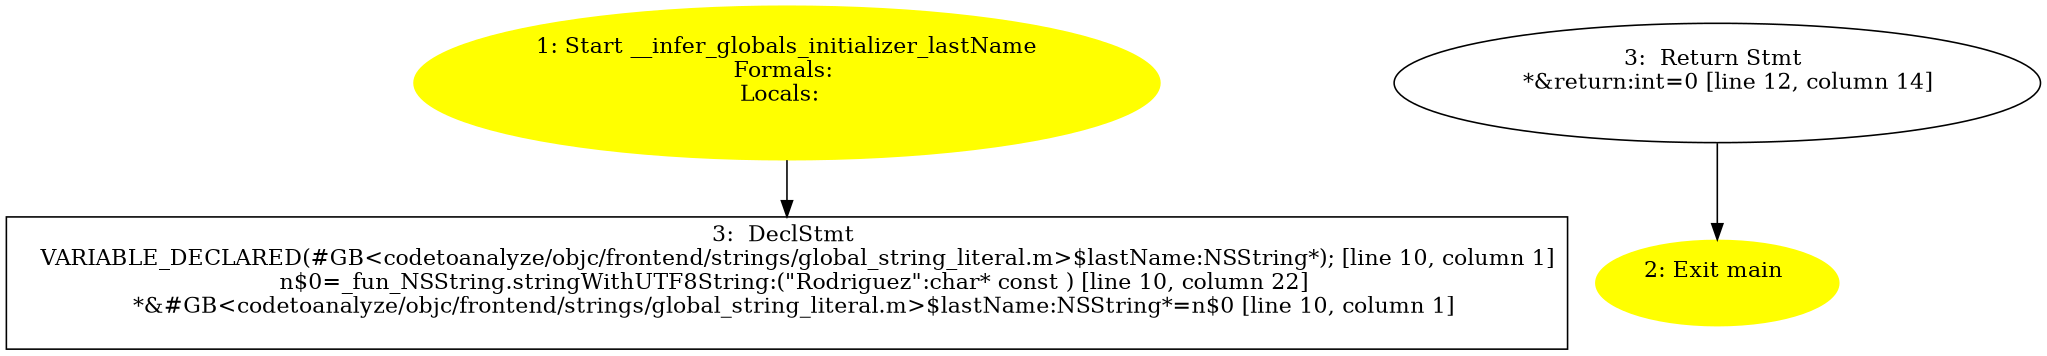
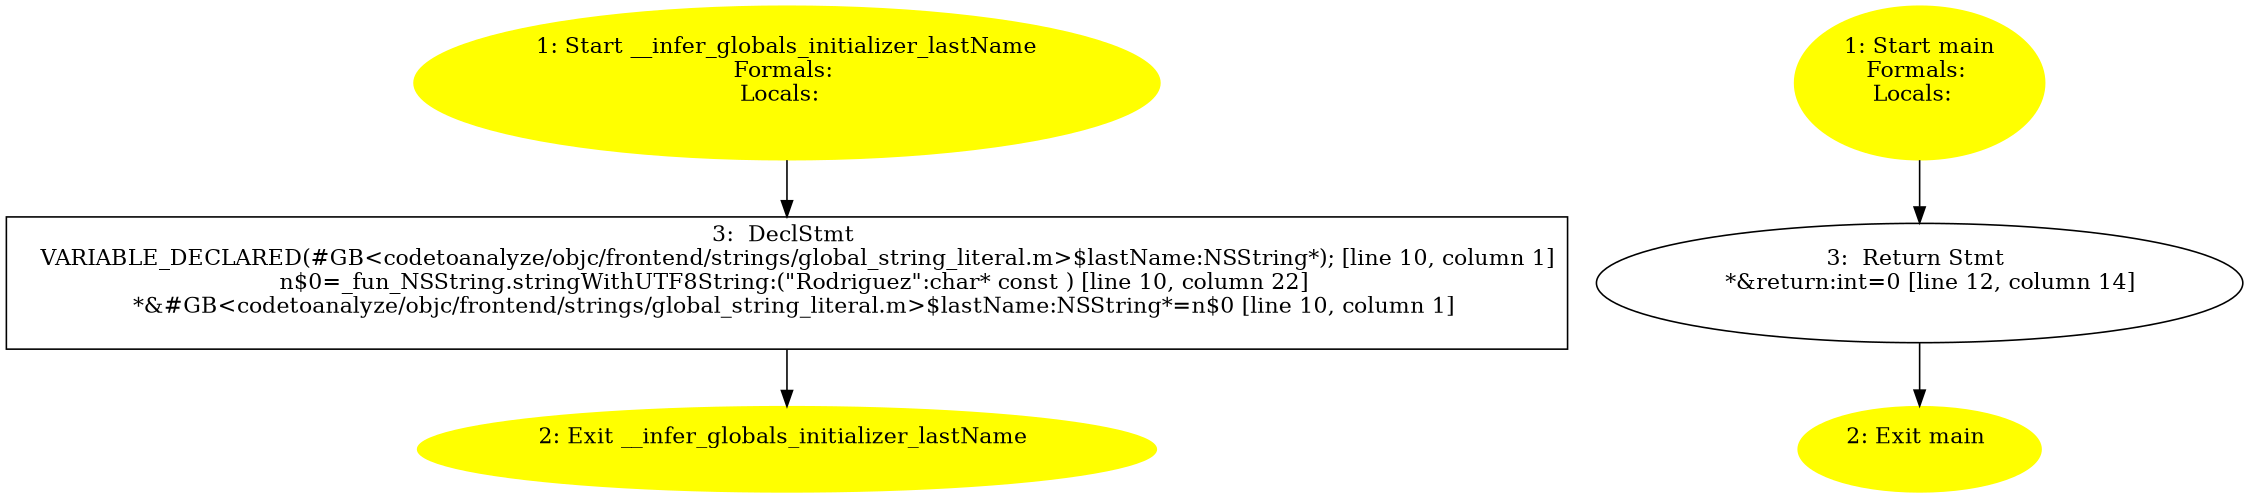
  digraph {
    node [color=yellow style=filled]
    n1 [label="1: Start __infer_globals_initializer_lastName\nFormals: \nLocals:  \n  "]
    n2 [label="3:  DeclStmt \n   VARIABLE_DECLARED(#GB<codetoanalyze/objc/frontend/strings/global_string_literal.m>$lastName:NSString*); [line 10, column 1]\n  n$0=_fun_NSString.stringWithUTF8String:(\"Rodriguez\":char* const ) [line 10, column 22]\n  *&#GB<codetoanalyze/objc/frontend/strings/global_string_literal.m>$lastName:NSString*=n$0 [line 10, column 1]\n " shape=box color="" style=""]
+   n3 [label="2: Exit __infer_globals_initializer_lastName \n  "]
+   n4 [label="1: Start main\nFormals: \nLocals:  \n  "]
    n5 [label="3:  Return Stmt \n   *&return:int=0 [line 12, column 14]\n " shape=ellipse color="" style=""]
    n6 [label="2: Exit main \n  "]
    n1 -> n2
+   n2 -> n3
+   n4 -> n5
    n5 -> n6
  }
